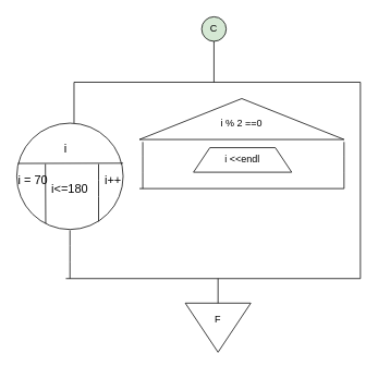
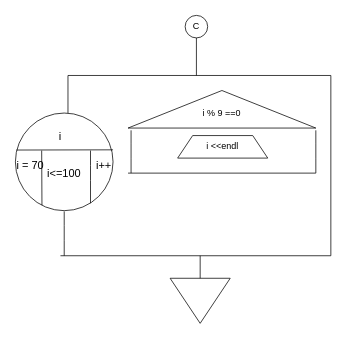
  <mxCell id="0" />
  <mxCell id="1" parent="0" />
- <mxCell id="2" value="C" style="ellipse;whiteSpace=wrap;html=1;fillColor=#d5e8d4;" parent="1" vertex="1"><mxGeometry x="246" y="20" width="30" height="30" as="geometry" /></mxCell>
+ <mxCell id="2" value="C" style="ellipse;whiteSpace=wrap;html=1;" parent="1" vertex="1"><mxGeometry x="246" y="20" width="30" height="30" as="geometry" /></mxCell>
  <mxCell id="3" value="" style="endArrow=none;html=1;entryX=0.5;entryY=1;entryDx=0;entryDy=0;" parent="1" target="2" edge="1"><mxGeometry width="50" height="50" relative="1" as="geometry"><mxPoint x="261" y="100" as="sourcePoint" /><mxPoint x="320" y="190" as="targetPoint" /></mxGeometry></mxCell>
  <mxCell id="4" value="" style="endArrow=none;html=1;" edge="1" parent="1"><mxGeometry width="50" height="50" relative="1" as="geometry"><mxPoint x="90" y="100" as="sourcePoint" /><mxPoint x="440" y="100" as="targetPoint" /></mxGeometry></mxCell>
  <mxCell id="5" value="" style="endArrow=none;html=1;" edge="1" parent="1"><mxGeometry width="50" height="50" relative="1" as="geometry"><mxPoint x="90" y="150" as="sourcePoint" /><mxPoint x="90" y="100" as="targetPoint" /></mxGeometry></mxCell>
  <mxCell id="6" value="" style="ellipse;whiteSpace=wrap;html=1;aspect=fixed;" vertex="1" parent="1"><mxGeometry x="20" y="150" width="130" height="130" as="geometry" /></mxCell>
  <mxCell id="7" value="" style="endArrow=none;html=1;exitX=0.01;exitY=0.379;exitDx=0;exitDy=0;exitPerimeter=0;" edge="1" parent="1" source="6"><mxGeometry width="50" height="50" relative="1" as="geometry"><mxPoint x="270" y="240" as="sourcePoint" /><mxPoint x="150" y="199" as="targetPoint" /></mxGeometry></mxCell>
  <mxCell id="8" value="" style="endArrow=none;html=1;exitX=0.272;exitY=0.944;exitDx=0;exitDy=0;exitPerimeter=0;" edge="1" parent="1" source="6"><mxGeometry width="50" height="50" relative="1" as="geometry"><mxPoint x="270" y="240" as="sourcePoint" /><mxPoint x="55" y="200" as="targetPoint" /></mxGeometry></mxCell>
  <mxCell id="9" value="" style="endArrow=none;html=1;" edge="1" parent="1"><mxGeometry width="50" height="50" relative="1" as="geometry"><mxPoint x="120" y="270" as="sourcePoint" /><mxPoint x="120" y="200" as="targetPoint" /><Array as="points"><mxPoint x="120" y="230" /></Array></mxGeometry></mxCell>
  <mxCell id="10" value="&lt;font style=&quot;font-size: 15px&quot;&gt;i&lt;/font&gt;" style="text;html=1;strokeColor=none;fillColor=none;align=center;verticalAlign=middle;whiteSpace=wrap;rounded=0;" vertex="1" parent="1"><mxGeometry x="60" y="170" width="40" height="20" as="geometry" /></mxCell>
  <mxCell id="11" value="&lt;span style=&quot;font-size: 11.0pt ; line-height: 107% ; font-family: &amp;#34;calibri&amp;#34; , sans-serif&quot;&gt;i = 70&lt;/span&gt;" style="text;html=1;strokeColor=none;fillColor=none;align=center;verticalAlign=middle;whiteSpace=wrap;rounded=0;" vertex="1" parent="1"><mxGeometry x="20" y="210" width="40" height="20" as="geometry" /></mxCell>
- <mxCell id="12" value="&lt;font face=&quot;calibri, sans-serif&quot;&gt;&lt;span style=&quot;font-size: 14.667px&quot;&gt;i&amp;lt;=180&lt;/span&gt;&lt;/font&gt;" style="text;html=1;strokeColor=none;fillColor=none;align=center;verticalAlign=middle;whiteSpace=wrap;rounded=0;" vertex="1" parent="1"><mxGeometry x="40" y="220" width="90" height="20" as="geometry" /></mxCell>
+ <mxCell id="12" value="&lt;font face=&quot;calibri, sans-serif&quot;&gt;&lt;span style=&quot;font-size: 14.667px&quot;&gt;i&amp;lt;=100&lt;/span&gt;&lt;/font&gt;" style="text;html=1;strokeColor=none;fillColor=none;align=center;verticalAlign=middle;whiteSpace=wrap;rounded=0;" vertex="1" parent="1"><mxGeometry x="40" y="220" width="90" height="20" as="geometry" /></mxCell>
  <mxCell id="13" value="&lt;span style=&quot;font-size: 11.0pt ; line-height: 107% ; font-family: &amp;#34;calibri&amp;#34; , sans-serif&quot;&gt;i++&amp;nbsp;&lt;/span&gt;" style="text;html=1;strokeColor=none;fillColor=none;align=center;verticalAlign=middle;whiteSpace=wrap;rounded=0;" vertex="1" parent="1"><mxGeometry x="120" y="210" width="40" height="20" as="geometry" /></mxCell>
  <mxCell id="14" value="" style="endArrow=none;html=1;" edge="1" parent="1"><mxGeometry width="50" height="50" relative="1" as="geometry"><mxPoint x="85" y="281" as="sourcePoint" /><mxPoint x="85" y="340" as="targetPoint" /><Array as="points"><mxPoint x="85" y="310" /></Array></mxGeometry></mxCell>
  <mxCell id="15" value="" style="triangle;whiteSpace=wrap;html=1;rotation=-90;" vertex="1" parent="1"><mxGeometry x="270" y="20" width="50" height="250" as="geometry" /></mxCell>
- <mxCell id="16" value="i % 2 ==0" style="text;html=1;strokeColor=none;fillColor=none;align=center;verticalAlign=middle;whiteSpace=wrap;rounded=0;" vertex="1" parent="1"><mxGeometry x="250" y="140" width="90" height="20" as="geometry" /></mxCell>
+ <mxCell id="16" value="i % 9 ==0" style="text;html=1;strokeColor=none;fillColor=none;align=center;verticalAlign=middle;whiteSpace=wrap;rounded=0;" vertex="1" parent="1"><mxGeometry x="250" y="140" width="90" height="20" as="geometry" /></mxCell>
  <mxCell id="17" value="" style="endArrow=none;html=1;" edge="1" parent="1"><mxGeometry width="50" height="50" relative="1" as="geometry"><mxPoint x="174" y="173" as="sourcePoint" /><mxPoint x="174" y="230" as="targetPoint" /><Array as="points"><mxPoint x="174" y="200" /></Array></mxGeometry></mxCell>
  <mxCell id="18" value="" style="endArrow=none;html=1;" edge="1" parent="1"><mxGeometry width="50" height="50" relative="1" as="geometry"><mxPoint x="170" y="230" as="sourcePoint" /><mxPoint x="420" y="230" as="targetPoint" /></mxGeometry></mxCell>
  <mxCell id="19" value="" style="endArrow=none;html=1;" edge="1" parent="1"><mxGeometry width="50" height="50" relative="1" as="geometry"><mxPoint x="420" y="173" as="sourcePoint" /><mxPoint x="420" y="230" as="targetPoint" /><Array as="points"><mxPoint x="420" y="200" /></Array></mxGeometry></mxCell>
  <mxCell id="20" value="i &amp;lt;&amp;lt;endl" style="shape=trapezoid;perimeter=trapezoidPerimeter;whiteSpace=wrap;html=1;fixedSize=1;" vertex="1" parent="1"><mxGeometry x="236" y="180" width="120" height="30" as="geometry" /></mxCell>
  <mxCell id="21" value="" style="endArrow=none;html=1;" edge="1" parent="1"><mxGeometry width="50" height="50" relative="1" as="geometry"><mxPoint x="80" y="340" as="sourcePoint" /><mxPoint x="440" y="340" as="targetPoint" /></mxGeometry></mxCell>
  <mxCell id="22" value="" style="endArrow=none;html=1;" edge="1" parent="1"><mxGeometry width="50" height="50" relative="1" as="geometry"><mxPoint x="440" y="340" as="sourcePoint" /><mxPoint x="440" y="100" as="targetPoint" /></mxGeometry></mxCell>
  <mxCell id="23" value="" style="triangle;whiteSpace=wrap;html=1;rotation=90;" vertex="1" parent="1"><mxGeometry x="236" y="360" width="60" height="80" as="geometry" /></mxCell>
- <mxCell id="24" value="F" style="text;html=1;strokeColor=none;fillColor=none;align=center;verticalAlign=middle;whiteSpace=wrap;rounded=0;" vertex="1" parent="1"><mxGeometry x="246" y="380" width="40" height="20" as="geometry" /></mxCell>
  <mxCell id="25" value="" style="endArrow=none;html=1;exitX=0;exitY=0.5;exitDx=0;exitDy=0;" edge="1" parent="1" source="23"><mxGeometry width="50" height="50" relative="1" as="geometry"><mxPoint x="270" y="320" as="sourcePoint" /><mxPoint x="266" y="340" as="targetPoint" /></mxGeometry></mxCell>
